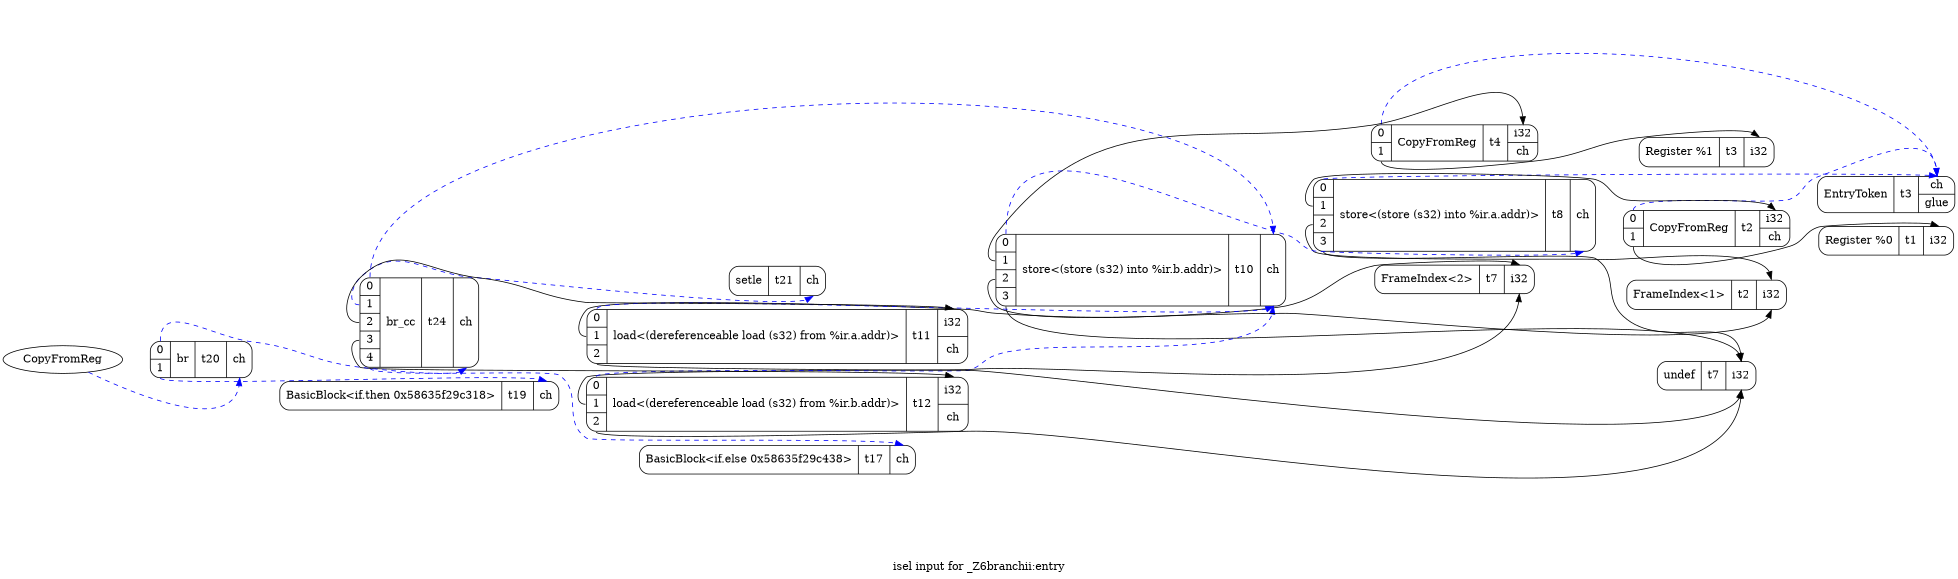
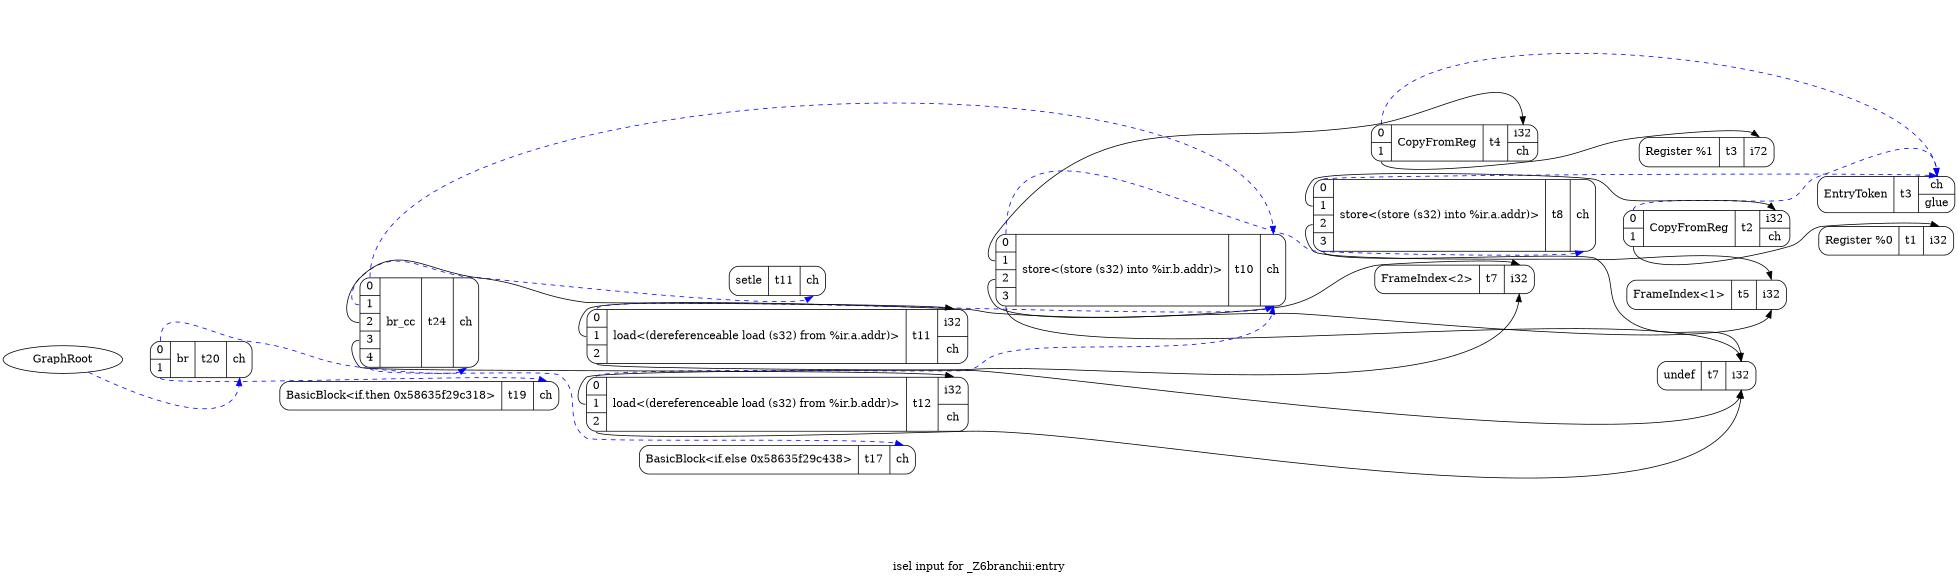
  digraph {
    label="isel input for _Z6branchii:entry"
    rankdir=LR
    node [shape=Mrecord]
    edge [headport=d0 tailport=s0]
    n1 [label="{EntryToken|t3|{<d0>ch|<d1>glue}}"]
    n2 [label="{Register %0|t1|{<d0>i32}}"]
-   n3 [label="{Register %1|t3|{<d0>i32}}"]
-   n4 [label="{FrameIndex\<1\>|t2|{<d0>i32}}"]
+   n3 [label="{Register %1|t3|{<d0>i72}}"]
+   n4 [label="{FrameIndex\<1\>|t5|{<d0>i32}}"]
    n5 [label="{undef|t7|{<d0>i32}}"]
    n6 [label="{FrameIndex\<2\>|t7|{<d0>i32}}"]
    n7 [label="{BasicBlock\<if.else 0x58635f29c438\>|t17|{<d0>ch}}"]
    n8 [label="{BasicBlock\<if.then 0x58635f29c318\>|t19|{<d0>ch}}"]
-   n9 [label="{setle|t21|{<d0>ch}}"]
+   n9 [label="{setle|t11|{<d0>ch}}"]
    n10 [label="{{<s0>0|<s1>1}|CopyFromReg|t2|{<d0>i32|<d1>ch}}"]
    n11 [label="{{<s0>0|<s1>1}|CopyFromReg|t4|{<d0>i32|<d1>ch}}"]
    n12 [label="{{<s0>0|<s1>1|<s2>2|<s3>3}|store\<(store (s32) into %ir.a.addr)\>|t8|{<d0>ch}}"]
    n13 [label="{{<s0>0|<s1>1|<s2>2|<s3>3}|store\<(store (s32) into %ir.b.addr)\>|t10|{<d0>ch}}"]
    n14 [label="{{<s0>0|<s1>1|<s2>2}|load\<(dereferenceable load (s32) from %ir.b.addr)\>|t12|{<d0>i32|<d1>ch}}"]
    n15 [label="{{<s0>0|<s1>1|<s2>2}|load\<(dereferenceable load (s32) from %ir.a.addr)\>|t11|{<d0>i32|<d1>ch}}"]
    n16 [label="{{<s0>0|<s1>1|<s2>2|<s3>3|<s4>4}|br_cc|t24|{<d0>ch}}"]
    n17 [label="{{<s0>0|<s1>1}|br|t20|{<d0>ch}}"]
-   n18 [label=CopyFromReg plaintext=circle shape=""]
+   n18 [label=GraphRoot plaintext=circle shape=""]
    n10 -> n1 [color=blue style=dashed]
    n10 -> n2 [tailport=s1]
    n11 -> n1 [color=blue style=dashed]
    n11 -> n3 [tailport=s1]
    n12 -> n1 [color=blue style=dashed]
    n12 -> n4 [tailport=s2]
    n12 -> n5 [tailport=s3]
    n12 -> n10 [tailport=s1]
    n13 -> n5 [tailport=s3]
    n13 -> n6 [tailport=s2]
    n13 -> n11 [tailport=s1]
    n13 -> n12 [color=blue style=dashed]
    n14 -> n5 [tailport=s2]
    n14 -> n6 [tailport=s1]
    n14 -> n13 [color=blue style=dashed]
    n15 -> n4 [tailport=s1]
    n15 -> n5 [tailport=s2]
    n15 -> n13 [color=blue style=dashed]
    n16 -> n7 [color=blue style=dashed tailport=s4]
    n16 -> n9 [color=blue style=dashed tailport=s1]
    n16 -> n13 [color=blue style=dashed]
    n16 -> n14 [tailport=s3]
    n16 -> n15 [tailport=s2]
    n17 -> n8 [color=blue style=dashed tailport=s1]
    n17 -> n16 [color=blue style=dashed]
    n18 -> n17 [color=blue style=dashed]
  }
